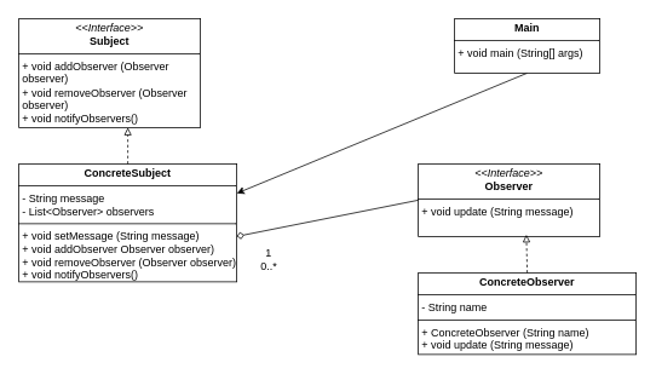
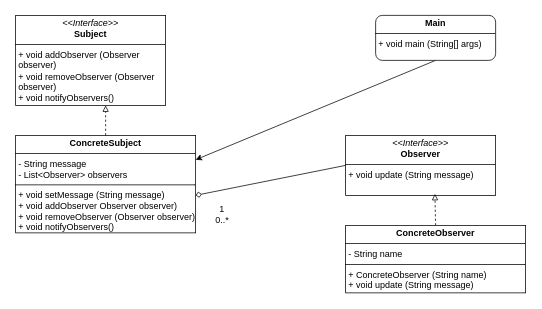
  <mxCell id="0" />
  <mxCell id="1" parent="0" />
  <mxCell id="2" style="edgeStyle=none;rounded=0;orthogonalLoop=1;jettySize=auto;html=1;exitX=0.5;exitY=1;exitDx=0;exitDy=0;entryX=1;entryY=0.25;entryDx=0;entryDy=0;" edge="1" parent="1" source="3" target="5"><mxGeometry relative="1" as="geometry" /></mxCell>
- <mxCell id="3" value="&lt;p style=&quot;margin:0px;margin-top:4px;text-align:center;&quot;&gt;&lt;b&gt;Main&lt;/b&gt;&lt;/p&gt;&lt;hr size=&quot;1&quot; style=&quot;border-style:solid;&quot;&gt;&lt;p style=&quot;margin:0px;margin-left:4px;&quot;&gt;+ void main (String[] args)&lt;/p&gt;" style="verticalAlign=top;align=left;overflow=fill;html=1;whiteSpace=wrap;" vertex="1" parent="1"><mxGeometry x="500" y="20" width="160" height="60" as="geometry" /></mxCell>
+ <mxCell id="3" value="&lt;p style=&quot;margin:0px;margin-top:4px;text-align:center;&quot;&gt;&lt;b&gt;Main&lt;/b&gt;&lt;/p&gt;&lt;hr size=&quot;1&quot; style=&quot;border-style:solid;&quot;&gt;&lt;p style=&quot;margin:0px;margin-left:4px;&quot;&gt;+ void main (String[] args)&lt;/p&gt;" style="verticalAlign=top;align=left;overflow=fill;html=1;whiteSpace=wrap;rounded=1;" vertex="1" parent="1"><mxGeometry x="500" y="20" width="160" height="60" as="geometry" /></mxCell>
  <mxCell id="4" value="&lt;p style=&quot;margin:0px;margin-top:4px;text-align:center;&quot;&gt;&lt;i&gt;&amp;lt;&amp;lt;Interface&amp;gt;&amp;gt;&lt;/i&gt;&lt;br&gt;&lt;b&gt;Subject&lt;/b&gt;&lt;/p&gt;&lt;hr size=&quot;1&quot; style=&quot;border-style:solid;&quot;&gt;&lt;p style=&quot;margin:0px;margin-left:4px;&quot;&gt;+ void addObserver (Observer observer)&lt;/p&gt;&lt;p style=&quot;margin:0px;margin-left:4px;&quot;&gt;+ void removeObserver&amp;nbsp;&lt;span style=&quot;background-color: initial;&quot;&gt;(Observer observer)&lt;/span&gt;&lt;/p&gt;&lt;p style=&quot;margin:0px;margin-left:4px;&quot;&gt;&lt;span style=&quot;background-color: initial;&quot;&gt;+ void notifyObservers()&lt;/span&gt;&lt;/p&gt;" style="verticalAlign=top;align=left;overflow=fill;html=1;whiteSpace=wrap;" vertex="1" parent="1"><mxGeometry x="20" y="20" width="200" height="120" as="geometry" /></mxCell>
  <mxCell id="5" value="&lt;p style=&quot;margin:0px;margin-top:4px;text-align:center;&quot;&gt;&lt;b&gt;ConcreteSubject&lt;/b&gt;&lt;/p&gt;&lt;hr size=&quot;1&quot; style=&quot;border-style:solid;&quot;&gt;&lt;p style=&quot;margin:0px;margin-left:4px;&quot;&gt;- String message&lt;/p&gt;&lt;p style=&quot;margin:0px;margin-left:4px;&quot;&gt;- List&amp;lt;Observer&amp;gt; observers&lt;/p&gt;&lt;hr size=&quot;1&quot; style=&quot;border-style:solid;&quot;&gt;&lt;p style=&quot;margin:0px;margin-left:4px;&quot;&gt;+ void setMessage (String message)&lt;/p&gt;&lt;p style=&quot;margin:0px;margin-left:4px;&quot;&gt;+ void addObserver Observer observer)&lt;/p&gt;&lt;p style=&quot;margin: 0px 0px 0px 4px;&quot;&gt;+ void removeObserver&amp;nbsp;&lt;span style=&quot;background-color: initial;&quot;&gt;(Observer observer)&lt;/span&gt;&lt;/p&gt;&lt;p style=&quot;margin: 0px 0px 0px 4px;&quot;&gt;&lt;span style=&quot;background-color: initial;&quot;&gt;+ void notifyObservers()&lt;/span&gt;&lt;/p&gt;" style="verticalAlign=top;align=left;overflow=fill;html=1;whiteSpace=wrap;" vertex="1" parent="1"><mxGeometry x="20" y="180" width="240" height="130" as="geometry" /></mxCell>
  <mxCell id="6" value="&lt;p style=&quot;margin:0px;margin-top:4px;text-align:center;&quot;&gt;&lt;i&gt;&amp;lt;&amp;lt;Interface&amp;gt;&amp;gt;&lt;/i&gt;&lt;br&gt;&lt;b&gt;Observer&lt;/b&gt;&lt;/p&gt;&lt;hr size=&quot;1&quot; style=&quot;border-style:solid;&quot;&gt;&lt;p style=&quot;margin:0px;margin-left:4px;&quot;&gt;+ void update (String message)&lt;/p&gt;" style="verticalAlign=top;align=left;overflow=fill;html=1;whiteSpace=wrap;" vertex="1" parent="1"><mxGeometry x="460" y="180" width="200" height="80" as="geometry" /></mxCell>
  <mxCell id="7" value="&lt;p style=&quot;margin:0px;margin-top:4px;text-align:center;&quot;&gt;&lt;b&gt;ConcreteObserver&lt;/b&gt;&lt;/p&gt;&lt;hr size=&quot;1&quot; style=&quot;border-style:solid;&quot;&gt;&lt;p style=&quot;margin:0px;margin-left:4px;&quot;&gt;- String name&lt;/p&gt;&lt;hr size=&quot;1&quot; style=&quot;border-style:solid;&quot;&gt;&lt;p style=&quot;margin:0px;margin-left:4px;&quot;&gt;+ ConcreteObserver (String name)&lt;/p&gt;&lt;p style=&quot;margin:0px;margin-left:4px;&quot;&gt;+ void update (String message)&lt;/p&gt;" style="verticalAlign=top;align=left;overflow=fill;html=1;whiteSpace=wrap;" vertex="1" parent="1"><mxGeometry x="460" y="300" width="240" height="90" as="geometry" /></mxCell>
  <mxCell id="8" style="edgeStyle=orthogonalEdgeStyle;rounded=0;orthogonalLoop=1;jettySize=auto;html=1;exitX=0.5;exitY=0;exitDx=0;exitDy=0;entryX=0.6;entryY=1;entryDx=0;entryDy=0;entryPerimeter=0;endArrow=block;endFill=0;dashed=1;" edge="1" parent="1" source="5" target="4"><mxGeometry relative="1" as="geometry" /></mxCell>
  <mxCell id="9" style="edgeStyle=none;rounded=0;orthogonalLoop=1;jettySize=auto;html=1;exitX=0.5;exitY=0;exitDx=0;exitDy=0;entryX=0.595;entryY=0.975;entryDx=0;entryDy=0;entryPerimeter=0;endArrow=block;endFill=0;dashed=1;" edge="1" parent="1" source="7" target="6"><mxGeometry relative="1" as="geometry" /></mxCell>
  <mxCell id="10" style="edgeStyle=none;rounded=0;orthogonalLoop=1;jettySize=auto;html=1;exitX=0;exitY=0.5;exitDx=0;exitDy=0;entryX=1;entryY=0.615;entryDx=0;entryDy=0;entryPerimeter=0;endArrow=diamond;endFill=0;" edge="1" parent="1" source="6" target="5"><mxGeometry relative="1" as="geometry" /></mxCell>
  <mxCell id="11" value="1&lt;div&gt;0..*&lt;/div&gt;" style="text;html=1;align=center;verticalAlign=middle;resizable=0;points=[];autosize=1;strokeColor=none;fillColor=none;" vertex="1" parent="1"><mxGeometry x="275" y="265" width="40" height="40" as="geometry" /></mxCell>
